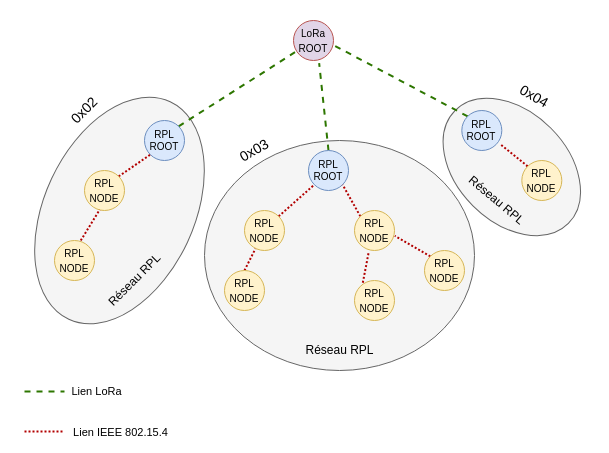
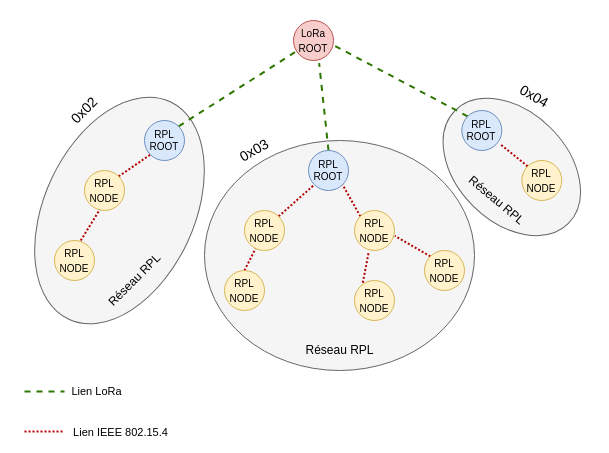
  <mxCell id="0" />
  <mxCell id="1" parent="0" />
  <mxCell id="2" value="" style="ellipse;whiteSpace=wrap;html=1;strokeColor=#666666;rotation=-45;fillColor=#f5f5f5;fontColor=#333333;" vertex="1" parent="1"><mxGeometry x="452.32" y="86.39" width="110" height="160" as="geometry" /></mxCell>
  <mxCell id="3" value="" style="ellipse;whiteSpace=wrap;html=1;strokeColor=#666666;rotation=0;fillColor=#f5f5f5;fontColor=#333333;" vertex="1" parent="1"><mxGeometry x="200" y="140" width="270" height="230" as="geometry" /></mxCell>
  <mxCell id="4" value="" style="ellipse;whiteSpace=wrap;html=1;strokeColor=#666666;rotation=25;fillColor=#f5f5f5;fontColor=#333333;shadow=0;" vertex="1" parent="1"><mxGeometry x="40" y="90" width="150" height="240" as="geometry" /></mxCell>
- <mxCell id="5" value="&lt;font style=&quot;font-size: 10px&quot;&gt;LoRa ROOT&lt;/font&gt;" style="ellipse;whiteSpace=wrap;html=1;aspect=fixed;fillColor=#e1d5e7;strokeColor=#b85450;" vertex="1" parent="1"><mxGeometry x="289" y="20" width="40" height="40" as="geometry" /></mxCell>
+ <mxCell id="5" value="&lt;font style=&quot;font-size: 10px&quot;&gt;LoRa ROOT&lt;/font&gt;" style="ellipse;whiteSpace=wrap;html=1;aspect=fixed;fillColor=#f8cecc;strokeColor=#b85450;" vertex="1" parent="1"><mxGeometry x="289" y="20" width="40" height="40" as="geometry" /></mxCell>
  <mxCell id="6" style="edgeStyle=none;rounded=0;orthogonalLoop=1;jettySize=auto;html=1;exitX=1;exitY=0;exitDx=0;exitDy=0;endArrow=none;endFill=0;dashed=1;strokeWidth=2;fillColor=#60a917;strokeColor=#2D7600;" edge="1" parent="1" source="7" target="5"><mxGeometry relative="1" as="geometry" /></mxCell>
  <mxCell id="7" value="&lt;span style=&quot;font-size: 10px;&quot;&gt;RPL ROOT&lt;/span&gt;" style="ellipse;whiteSpace=wrap;html=1;aspect=fixed;fillColor=#dae8fc;strokeColor=#6c8ebf;horizontal=1;fontSize=10;" vertex="1" parent="1"><mxGeometry x="140" y="120" width="40" height="40" as="geometry" /></mxCell>
  <mxCell id="8" style="edgeStyle=none;rounded=0;orthogonalLoop=1;jettySize=auto;html=1;exitX=0.5;exitY=0;exitDx=0;exitDy=0;entryX=0.641;entryY=1.063;entryDx=0;entryDy=0;entryPerimeter=0;endArrow=none;endFill=0;dashed=1;strokeWidth=2;fillColor=#60a917;strokeColor=#2D7600;" edge="1" parent="1" source="9" target="5"><mxGeometry relative="1" as="geometry" /></mxCell>
  <mxCell id="9" value="RPL ROOT" style="ellipse;whiteSpace=wrap;html=1;aspect=fixed;fillColor=#dae8fc;strokeColor=#6c8ebf;horizontal=1;fontSize=10;" vertex="1" parent="1"><mxGeometry x="304" y="150" width="40" height="40" as="geometry" /></mxCell>
  <mxCell id="10" style="edgeStyle=none;rounded=0;orthogonalLoop=1;jettySize=auto;html=1;exitX=0;exitY=0;exitDx=0;exitDy=0;entryX=0.986;entryY=0.608;entryDx=0;entryDy=0;entryPerimeter=0;endArrow=none;endFill=0;dashed=1;strokeWidth=2;fillColor=#60a917;strokeColor=#2D7600;" edge="1" parent="1" source="11" target="5"><mxGeometry relative="1" as="geometry" /></mxCell>
  <mxCell id="11" value="&lt;span style=&quot;font-size: 10px;&quot;&gt;RPL ROOT&lt;/span&gt;" style="ellipse;whiteSpace=wrap;html=1;aspect=fixed;fillColor=#dae8fc;strokeColor=#6c8ebf;horizontal=1;fontSize=10;" vertex="1" parent="1"><mxGeometry x="457.32" y="110" width="40" height="40" as="geometry" /></mxCell>
  <mxCell id="12" style="edgeStyle=none;rounded=0;orthogonalLoop=1;jettySize=auto;html=1;exitX=0.5;exitY=0;exitDx=0;exitDy=0;endArrow=none;endFill=0;dashed=1;dashPattern=1 1;fillColor=#e51400;strokeColor=#B20000;strokeWidth=2;" edge="1" parent="1" source="13" target="15"><mxGeometry relative="1" as="geometry" /></mxCell>
  <mxCell id="13" value="&lt;span style=&quot;font-size: 10px&quot;&gt;RPL NODE&lt;/span&gt;" style="ellipse;whiteSpace=wrap;html=1;aspect=fixed;fillColor=#fff2cc;strokeColor=#d6b656;" vertex="1" parent="1"><mxGeometry x="220" y="270" width="40" height="40" as="geometry" /></mxCell>
  <mxCell id="14" style="edgeStyle=none;rounded=0;orthogonalLoop=1;jettySize=auto;html=1;exitX=1;exitY=0;exitDx=0;exitDy=0;entryX=0;entryY=1;entryDx=0;entryDy=0;endArrow=none;endFill=0;dashed=1;dashPattern=1 1;fillColor=#e51400;strokeColor=#B20000;strokeWidth=2;" edge="1" parent="1" source="15" target="9"><mxGeometry relative="1" as="geometry" /></mxCell>
  <mxCell id="15" value="&lt;span style=&quot;font-size: 10px&quot;&gt;RPL NODE&lt;/span&gt;" style="ellipse;whiteSpace=wrap;html=1;aspect=fixed;fillColor=#fff2cc;strokeColor=#d6b656;" vertex="1" parent="1"><mxGeometry x="240" y="210" width="40" height="40" as="geometry" /></mxCell>
  <mxCell id="16" style="edgeStyle=none;rounded=0;orthogonalLoop=1;jettySize=auto;html=1;exitX=1;exitY=0;exitDx=0;exitDy=0;entryX=0;entryY=1;entryDx=0;entryDy=0;endArrow=none;endFill=0;dashed=1;dashPattern=1 1;fillColor=#e51400;strokeColor=#B20000;strokeWidth=2;" edge="1" parent="1" source="17" target="7"><mxGeometry relative="1" as="geometry" /></mxCell>
  <mxCell id="17" value="&lt;font style=&quot;font-size: 10px&quot;&gt;RPL NODE&lt;/font&gt;" style="ellipse;whiteSpace=wrap;html=1;aspect=fixed;fillColor=#fff2cc;strokeColor=#d6b656;" vertex="1" parent="1"><mxGeometry x="80" y="170" width="40" height="40" as="geometry" /></mxCell>
  <mxCell id="18" style="edgeStyle=none;rounded=0;orthogonalLoop=1;jettySize=auto;html=1;exitX=0;exitY=0;exitDx=0;exitDy=0;entryX=1.008;entryY=0.635;entryDx=0;entryDy=0;entryPerimeter=0;endArrow=none;endFill=0;dashed=1;dashPattern=1 1;fillColor=#e51400;strokeColor=#B20000;strokeWidth=2;" edge="1" parent="1" source="19" target="21"><mxGeometry relative="1" as="geometry" /></mxCell>
  <mxCell id="19" value="&lt;span style=&quot;font-size: 10px&quot;&gt;RPL NODE&lt;/span&gt;" style="ellipse;whiteSpace=wrap;html=1;aspect=fixed;fillColor=#fff2cc;strokeColor=#d6b656;" vertex="1" parent="1"><mxGeometry x="420" y="250" width="40" height="40" as="geometry" /></mxCell>
  <mxCell id="20" style="edgeStyle=none;rounded=0;orthogonalLoop=1;jettySize=auto;html=1;exitX=0;exitY=0;exitDx=0;exitDy=0;entryX=1;entryY=1;entryDx=0;entryDy=0;endArrow=none;endFill=0;dashed=1;dashPattern=1 1;fillColor=#e51400;strokeColor=#B20000;strokeWidth=2;" edge="1" parent="1" source="21" target="9"><mxGeometry relative="1" as="geometry" /></mxCell>
  <mxCell id="21" value="&lt;span style=&quot;font-size: 10px&quot;&gt;RPL NODE&lt;/span&gt;" style="ellipse;whiteSpace=wrap;html=1;aspect=fixed;fillColor=#fff2cc;strokeColor=#d6b656;" vertex="1" parent="1"><mxGeometry x="350" y="210" width="40" height="40" as="geometry" /></mxCell>
  <mxCell id="22" style="edgeStyle=none;rounded=0;orthogonalLoop=1;jettySize=auto;html=1;exitX=0.208;exitY=0.056;exitDx=0;exitDy=0;entryX=0.359;entryY=1.021;entryDx=0;entryDy=0;entryPerimeter=0;endArrow=none;endFill=0;exitPerimeter=0;dashed=1;dashPattern=1 1;fillColor=#e51400;strokeColor=#B20000;strokeWidth=2;" edge="1" parent="1" source="23" target="21"><mxGeometry relative="1" as="geometry" /></mxCell>
  <mxCell id="23" value="&lt;span style=&quot;font-size: 10px&quot;&gt;RPL NODE&lt;/span&gt;" style="ellipse;whiteSpace=wrap;html=1;aspect=fixed;fillColor=#fff2cc;strokeColor=#d6b656;" vertex="1" parent="1"><mxGeometry x="350" y="280" width="40" height="40" as="geometry" /></mxCell>
  <mxCell id="24" style="edgeStyle=none;rounded=0;orthogonalLoop=1;jettySize=auto;html=1;exitX=0.656;exitY=0.001;exitDx=0;exitDy=0;entryX=0.38;entryY=0.98;entryDx=0;entryDy=0;entryPerimeter=0;endArrow=none;endFill=0;exitPerimeter=0;dashed=1;dashPattern=1 1;fillColor=#e51400;strokeColor=#B20000;strokeWidth=2;" edge="1" parent="1" source="25" target="17"><mxGeometry relative="1" as="geometry" /></mxCell>
  <mxCell id="25" value="&lt;span style=&quot;font-size: 10px&quot;&gt;RPL NODE&lt;/span&gt;" style="ellipse;whiteSpace=wrap;html=1;aspect=fixed;fillColor=#fff2cc;strokeColor=#d6b656;" vertex="1" parent="1"><mxGeometry x="50" y="240" width="40" height="40" as="geometry" /></mxCell>
  <mxCell id="26" style="edgeStyle=none;rounded=0;orthogonalLoop=1;jettySize=auto;html=1;exitX=0;exitY=0;exitDx=0;exitDy=0;entryX=0.966;entryY=0.846;entryDx=0;entryDy=0;entryPerimeter=0;endArrow=none;endFill=0;dashed=1;dashPattern=1 1;fillColor=#e51400;strokeColor=#B20000;strokeWidth=2;" edge="1" parent="1" source="27" target="11"><mxGeometry relative="1" as="geometry" /></mxCell>
  <mxCell id="27" value="&lt;span style=&quot;font-size: 10px&quot;&gt;RPL NODE&lt;/span&gt;" style="ellipse;whiteSpace=wrap;html=1;aspect=fixed;fillColor=#fff2cc;strokeColor=#d6b656;" vertex="1" parent="1"><mxGeometry x="517.32" y="160" width="40" height="40" as="geometry" /></mxCell>
  <mxCell id="28" value="Réseau RPL" style="text;html=1;align=center;verticalAlign=middle;resizable=0;points=[];autosize=1;strokeColor=none;rotation=-45;" vertex="1" parent="1"><mxGeometry x="90" y="270" width="80" height="20" as="geometry" /></mxCell>
  <mxCell id="29" value="Réseau RPL" style="text;html=1;align=center;verticalAlign=middle;resizable=0;points=[];autosize=1;strokeColor=none;rotation=0;" vertex="1" parent="1"><mxGeometry x="295" y="340" width="80" height="20" as="geometry" /></mxCell>
  <mxCell id="30" value="Réseau RPL" style="text;html=1;align=center;verticalAlign=middle;resizable=0;points=[];autosize=1;strokeColor=none;rotation=40;" vertex="1" parent="1"><mxGeometry x="452.32" y="190" width="80" height="20" as="geometry" /></mxCell>
  <mxCell id="31" style="edgeStyle=none;rounded=0;orthogonalLoop=1;jettySize=auto;html=1;endArrow=none;endFill=0;dashed=1;dashPattern=1 1;fillColor=#e51400;strokeColor=#B20000;strokeWidth=2;" edge="1" parent="1"><mxGeometry relative="1" as="geometry"><mxPoint x="20" y="431" as="sourcePoint" /><mxPoint x="60" y="431" as="targetPoint" /></mxGeometry></mxCell>
  <mxCell id="32" value="Lien IEEE 802.15.4" style="edgeLabel;html=1;align=center;verticalAlign=middle;resizable=0;points=[];" vertex="1" connectable="0" parent="31"><mxGeometry x="0.436" y="1" relative="1" as="geometry"><mxPoint x="66" y="1" as="offset" /></mxGeometry></mxCell>
  <mxCell id="33" style="edgeStyle=none;rounded=0;orthogonalLoop=1;jettySize=auto;html=1;endArrow=none;endFill=0;dashed=1;strokeWidth=2;fillColor=#60a917;strokeColor=#2D7600;" edge="1" parent="1"><mxGeometry relative="1" as="geometry"><mxPoint x="20" y="391" as="sourcePoint" /><mxPoint x="60" y="391" as="targetPoint" /></mxGeometry></mxCell>
  <mxCell id="34" value="Lien LoRa" style="edgeLabel;html=1;align=center;verticalAlign=middle;resizable=0;points=[];" vertex="1" connectable="0" parent="33"><mxGeometry x="0.626" y="1" relative="1" as="geometry"><mxPoint x="38" as="offset" /></mxGeometry></mxCell>
  <mxCell id="35" value="&lt;font style=&quot;font-size: 14px&quot;&gt;0x02&lt;/font&gt;" style="text;html=1;strokeColor=none;fillColor=none;align=center;verticalAlign=middle;whiteSpace=wrap;rounded=0;shadow=0;fontSize=10;rotation=-45;" vertex="1" parent="1"><mxGeometry x="60" y="100" width="40" height="20" as="geometry" /></mxCell>
  <mxCell id="36" value="&lt;font style=&quot;font-size: 14px&quot;&gt;0x03&lt;/font&gt;" style="text;html=1;strokeColor=none;fillColor=none;align=center;verticalAlign=middle;whiteSpace=wrap;rounded=0;shadow=0;fontSize=10;rotation=-30;" vertex="1" parent="1"><mxGeometry x="230" y="140" width="40" height="20" as="geometry" /></mxCell>
  <mxCell id="37" value="&lt;font style=&quot;font-size: 14px&quot;&gt;0x04&lt;/font&gt;" style="text;html=1;strokeColor=none;fillColor=none;align=center;verticalAlign=middle;whiteSpace=wrap;rounded=0;shadow=0;fontSize=10;rotation=30;" vertex="1" parent="1"><mxGeometry x="510" y="86.39" width="40" height="20" as="geometry" /></mxCell>
